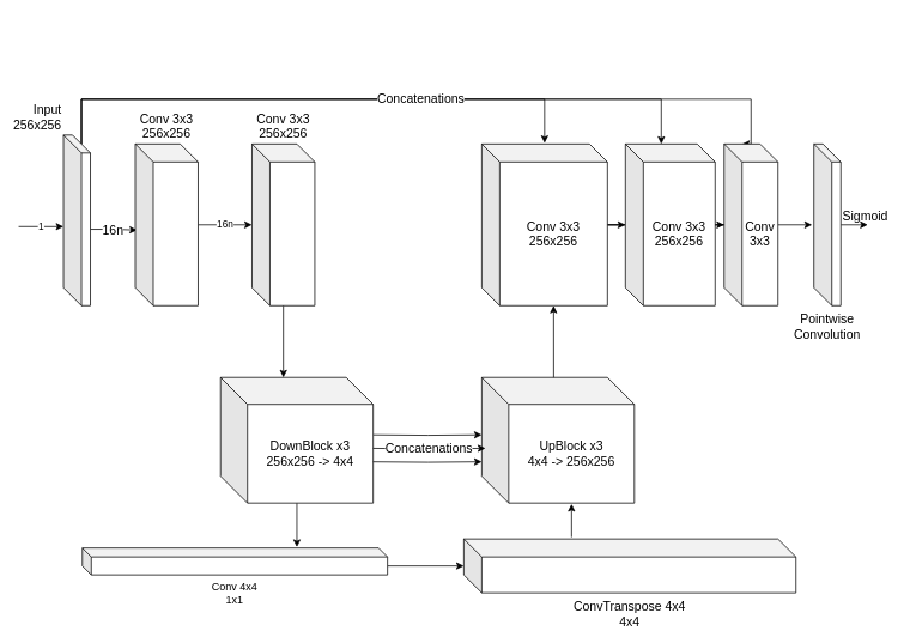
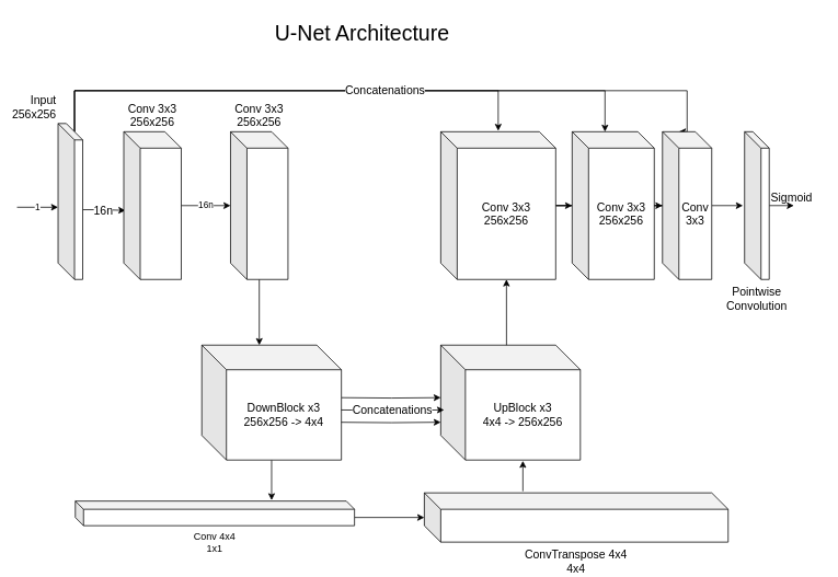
  <mxCell id="0" />
  <mxCell id="1" parent="0" />
  <mxCell id="2" value="1" style="endArrow=classic;html=1;entryX=0;entryY=0.537;entryDx=0;entryDy=0;entryPerimeter=0;" edge="1" parent="1" target="8"><mxGeometry width="50" height="50" relative="1" as="geometry"><mxPoint x="20" y="252" as="sourcePoint" /><mxPoint x="80" y="250" as="targetPoint" /></mxGeometry></mxCell>
  <mxCell id="3" value="16n" style="endArrow=classic;html=1;entryX=0;entryY=0.5;entryDx=0;entryDy=0;" edge="1" parent="1"><mxGeometry width="50" height="50" relative="1" as="geometry"><mxPoint x="220" y="250" as="sourcePoint" /><mxPoint x="280" y="250" as="targetPoint" /></mxGeometry></mxCell>
  <mxCell id="4" value="16n" style="edgeStyle=orthogonalEdgeStyle;rounded=0;orthogonalLoop=1;jettySize=auto;html=1;exitX=0;exitY=0;exitDx=30;exitDy=105;exitPerimeter=0;entryX=0.029;entryY=0.533;entryDx=0;entryDy=0;entryPerimeter=0;fontSize=14;" edge="1" parent="1" source="8" target="9"><mxGeometry relative="1" as="geometry" /></mxCell>
  <mxCell id="5" style="edgeStyle=orthogonalEdgeStyle;rounded=0;orthogonalLoop=1;jettySize=auto;html=1;exitX=0;exitY=0;exitDx=20;exitDy=10;exitPerimeter=0;entryX=0.5;entryY=-0.006;entryDx=0;entryDy=0;entryPerimeter=0;fontSize=14;" edge="1" parent="1" source="8" target="23"><mxGeometry relative="1" as="geometry"><Array as="points"><mxPoint x="90" y="110" /><mxPoint x="606" y="110" /></Array></mxGeometry></mxCell>
  <mxCell id="6" style="edgeStyle=orthogonalEdgeStyle;rounded=0;orthogonalLoop=1;jettySize=auto;html=1;exitX=0;exitY=0;exitDx=20;exitDy=10;exitPerimeter=0;entryX=0;entryY=0;entryDx=40;entryDy=0;entryPerimeter=0;fontSize=14;" edge="1" parent="1" source="8" target="26"><mxGeometry relative="1" as="geometry"><Array as="points"><mxPoint x="90" y="110" /><mxPoint x="736" y="110" /></Array></mxGeometry></mxCell>
  <mxCell id="7" value="Concatenations" style="edgeStyle=orthogonalEdgeStyle;rounded=0;orthogonalLoop=1;jettySize=auto;html=1;exitX=0;exitY=0;exitDx=20;exitDy=10;exitPerimeter=0;entryX=0;entryY=0;entryDx=20;entryDy=0;entryPerimeter=0;fontSize=14;" edge="1" parent="1" source="8" target="28"><mxGeometry relative="1" as="geometry"><Array as="points"><mxPoint x="90" y="110" /><mxPoint x="836" y="110" /></Array></mxGeometry></mxCell>
  <mxCell id="8" value="&lt;div&gt;Input&lt;/div&gt;&lt;div&gt;256x256&lt;br&gt;&lt;/div&gt;" style="shape=cube;whiteSpace=wrap;html=1;boundedLbl=1;backgroundOutline=1;darkOpacity=0.05;darkOpacity2=0.1;fontSize=14;labelPosition=left;verticalLabelPosition=top;align=right;verticalAlign=bottom;size=20;" vertex="1" parent="1"><mxGeometry x="70" y="150" width="30" height="190" as="geometry" /></mxCell>
  <mxCell id="9" value="&lt;div&gt;Conv 3x3&lt;/div&gt;&lt;div&gt;256x256&lt;br&gt;&lt;/div&gt;" style="shape=cube;whiteSpace=wrap;html=1;boundedLbl=1;backgroundOutline=1;darkOpacity=0.05;darkOpacity2=0.1;fontSize=14;labelPosition=center;verticalLabelPosition=top;align=center;verticalAlign=bottom;" vertex="1" parent="1"><mxGeometry x="150" y="160" width="70" height="180" as="geometry" /></mxCell>
  <mxCell id="10" style="edgeStyle=orthogonalEdgeStyle;rounded=0;orthogonalLoop=1;jettySize=auto;html=1;entryX=0;entryY=0;entryDx=70;entryDy=0;entryPerimeter=0;fontSize=14;" edge="1" parent="1" source="11" target="17"><mxGeometry relative="1" as="geometry" /></mxCell>
  <mxCell id="11" value="&lt;div&gt;Conv 3x3&lt;/div&gt;&lt;div&gt;256x256&lt;br&gt;&lt;/div&gt;" style="shape=cube;whiteSpace=wrap;html=1;boundedLbl=1;backgroundOutline=1;darkOpacity=0.05;darkOpacity2=0.1;fontSize=14;labelPosition=center;verticalLabelPosition=top;align=center;verticalAlign=bottom;" vertex="1" parent="1"><mxGeometry x="280" y="160" width="70" height="180" as="geometry" /></mxCell>
  <mxCell id="12" style="edgeStyle=orthogonalEdgeStyle;rounded=0;orthogonalLoop=1;jettySize=auto;html=1;exitX=0;exitY=0;exitDx=340;exitDy=20;exitPerimeter=0;fontSize=14;" edge="1" parent="1" source="13" target="14"><mxGeometry relative="1" as="geometry" /></mxCell>
  <mxCell id="13" value="&lt;div&gt;Conv 4x4&lt;/div&gt;&lt;div&gt;1x1&lt;br&gt;&lt;/div&gt;" style="shape=cube;whiteSpace=wrap;html=1;boundedLbl=1;backgroundOutline=1;darkOpacity=0.05;darkOpacity2=0.1;size=10;labelPosition=center;verticalLabelPosition=bottom;align=center;verticalAlign=top;" vertex="1" parent="1"><mxGeometry x="91" y="610" width="340" height="30" as="geometry" /></mxCell>
  <mxCell id="14" value="&lt;div&gt;ConvTranspose 4x4&lt;/div&gt;&lt;div&gt;4x4&lt;br&gt;&lt;/div&gt;" style="shape=cube;whiteSpace=wrap;html=1;boundedLbl=1;backgroundOutline=1;darkOpacity=0.05;darkOpacity2=0.1;fontSize=14;labelPosition=center;verticalLabelPosition=bottom;align=center;verticalAlign=top;size=20;" vertex="1" parent="1"><mxGeometry x="516" y="600" width="370" height="60" as="geometry" /></mxCell>
  <mxCell id="15" style="edgeStyle=orthogonalEdgeStyle;rounded=0;orthogonalLoop=1;jettySize=auto;html=1;entryX=0.703;entryY=-0.033;entryDx=0;entryDy=0;entryPerimeter=0;fontSize=14;" edge="1" parent="1" source="17" target="13"><mxGeometry relative="1" as="geometry" /></mxCell>
  <mxCell id="16" style="edgeStyle=orthogonalEdgeStyle;rounded=0;orthogonalLoop=1;jettySize=auto;html=1;fontSize=14;entryX=0;entryY=0.457;entryDx=0;entryDy=0;entryPerimeter=0;" edge="1" parent="1" target="18"><mxGeometry relative="1" as="geometry"><mxPoint x="415" y="484" as="sourcePoint" /><mxPoint x="530" y="484" as="targetPoint" /></mxGeometry></mxCell>
  <mxCell id="17" value="&lt;div&gt;DownBlock x3&lt;/div&gt;&lt;div&gt;256x256 -&amp;gt; 4x4&lt;br&gt;&lt;/div&gt;" style="shape=cube;whiteSpace=wrap;html=1;boundedLbl=1;backgroundOutline=1;darkOpacity=0.05;darkOpacity2=0.1;fontSize=14;labelPosition=center;verticalLabelPosition=middle;align=center;verticalAlign=middle;size=30;" vertex="1" parent="1"><mxGeometry x="245" y="420" width="170" height="140" as="geometry" /></mxCell>
  <mxCell id="18" value="&lt;div&gt;UpBlock x3&lt;/div&gt;&lt;div&gt;4x4 -&amp;gt; 256x256&lt;br&gt;&lt;/div&gt;" style="shape=cube;whiteSpace=wrap;html=1;boundedLbl=1;backgroundOutline=1;darkOpacity=0.05;darkOpacity2=0.1;fontSize=14;labelPosition=center;verticalLabelPosition=middle;align=center;verticalAlign=middle;size=30;" vertex="1" parent="1"><mxGeometry x="536" y="420" width="170" height="140" as="geometry" /></mxCell>
  <mxCell id="19" value="Concatenations" style="edgeStyle=orthogonalEdgeStyle;rounded=0;orthogonalLoop=1;jettySize=auto;html=1;entryX=0.024;entryY=0.564;entryDx=0;entryDy=0;entryPerimeter=0;fontSize=14;" edge="1" parent="1" target="18"><mxGeometry relative="1" as="geometry"><mxPoint x="415" y="499" as="sourcePoint" /><mxPoint x="520" y="499" as="targetPoint" /></mxGeometry></mxCell>
  <mxCell id="20" style="edgeStyle=orthogonalEdgeStyle;rounded=0;orthogonalLoop=1;jettySize=auto;html=1;entryX=0;entryY=0.671;entryDx=0;entryDy=0;entryPerimeter=0;fontSize=14;" edge="1" parent="1" target="18"><mxGeometry relative="1" as="geometry"><mxPoint x="415" y="514" as="sourcePoint" /><mxPoint x="520" y="514" as="targetPoint" /></mxGeometry></mxCell>
  <mxCell id="21" value="" style="endArrow=classic;html=1;fontSize=14;entryX=0;entryY=0;entryDx=100;entryDy=140;entryPerimeter=0;" edge="1" parent="1"><mxGeometry width="50" height="50" relative="1" as="geometry"><mxPoint x="636" y="598" as="sourcePoint" /><mxPoint x="636" y="561" as="targetPoint" /></mxGeometry></mxCell>
  <mxCell id="22" style="edgeStyle=orthogonalEdgeStyle;rounded=0;orthogonalLoop=1;jettySize=auto;html=1;fontSize=14;" edge="1" parent="1" source="23" target="26"><mxGeometry relative="1" as="geometry" /></mxCell>
  <mxCell id="23" value="&lt;div&gt;Conv 3x3&lt;/div&gt;&lt;div&gt;256x256&lt;br&gt;&lt;/div&gt;" style="shape=cube;whiteSpace=wrap;html=1;boundedLbl=1;backgroundOutline=1;darkOpacity=0.05;darkOpacity2=0.1;fontSize=14;labelPosition=center;verticalLabelPosition=middle;align=center;verticalAlign=middle;" vertex="1" parent="1"><mxGeometry x="536" y="160" width="140" height="180" as="geometry" /></mxCell>
  <mxCell id="24" value="" style="endArrow=classic;html=1;fontSize=14;entryX=0;entryY=0;entryDx=80;entryDy=180;entryPerimeter=0;exitX=0.471;exitY=0;exitDx=0;exitDy=0;exitPerimeter=0;verticalAlign=bottom;" edge="1" parent="1" source="18" target="23"><mxGeometry width="50" height="50" relative="1" as="geometry"><mxPoint x="736" y="550" as="sourcePoint" /><mxPoint x="786" y="500" as="targetPoint" /></mxGeometry></mxCell>
  <mxCell id="25" style="edgeStyle=orthogonalEdgeStyle;rounded=0;orthogonalLoop=1;jettySize=auto;html=1;entryX=0;entryY=0.5;entryDx=0;entryDy=0;entryPerimeter=0;fontSize=14;" edge="1" parent="1" source="26" target="28"><mxGeometry relative="1" as="geometry" /></mxCell>
  <mxCell id="26" value="&lt;div&gt;Conv 3x3&lt;/div&gt;&lt;div&gt;256x256&lt;br&gt;&lt;/div&gt;" style="shape=cube;whiteSpace=wrap;html=1;boundedLbl=1;backgroundOutline=1;darkOpacity=0.05;darkOpacity2=0.1;fontSize=14;labelPosition=center;verticalLabelPosition=middle;align=center;verticalAlign=middle;" vertex="1" parent="1"><mxGeometry x="696" y="160" width="100" height="180" as="geometry" /></mxCell>
  <mxCell id="27" style="edgeStyle=orthogonalEdgeStyle;rounded=0;orthogonalLoop=1;jettySize=auto;html=1;entryX=-0.067;entryY=0.5;entryDx=0;entryDy=0;entryPerimeter=0;fontSize=14;" edge="1" parent="1" source="28" target="30"><mxGeometry relative="1" as="geometry" /></mxCell>
  <mxCell id="28" value="Conv &lt;br&gt;&lt;div&gt; 3x3&lt;/div&gt;" style="shape=cube;whiteSpace=wrap;html=1;boundedLbl=1;backgroundOutline=1;darkOpacity=0.05;darkOpacity2=0.1;fontSize=14;labelPosition=center;verticalLabelPosition=middle;align=center;verticalAlign=middle;" vertex="1" parent="1"><mxGeometry x="806" y="160" width="60" height="180" as="geometry" /></mxCell>
  <mxCell id="29" style="edgeStyle=orthogonalEdgeStyle;rounded=0;orthogonalLoop=1;jettySize=auto;html=1;fontSize=14;" edge="1" parent="1" source="30"><mxGeometry relative="1" as="geometry"><mxPoint x="966" y="250" as="targetPoint" /></mxGeometry></mxCell>
  <mxCell id="30" value="Pointwise Convolution" style="shape=cube;whiteSpace=wrap;html=1;boundedLbl=1;backgroundOutline=1;darkOpacity=0.05;darkOpacity2=0.1;fontSize=14;labelPosition=center;verticalLabelPosition=bottom;align=center;verticalAlign=top;" vertex="1" parent="1"><mxGeometry x="906" y="160" width="30" height="180" as="geometry" /></mxCell>
  <mxCell id="31" value="Sigmoid" style="text;html=1;align=center;verticalAlign=middle;resizable=0;points=[];autosize=1;fontSize=14;" vertex="1" parent="1"><mxGeometry x="928" y="230" width="70" height="20" as="geometry" /></mxCell>
+ <mxCell id="32" value="U-Net Architecture" style="text;html=1;align=center;verticalAlign=middle;resizable=0;points=[];autosize=1;fontSize=26;" vertex="1" parent="1"><mxGeometry x="325" y="20" width="230" height="40" as="geometry" /></mxCell>
